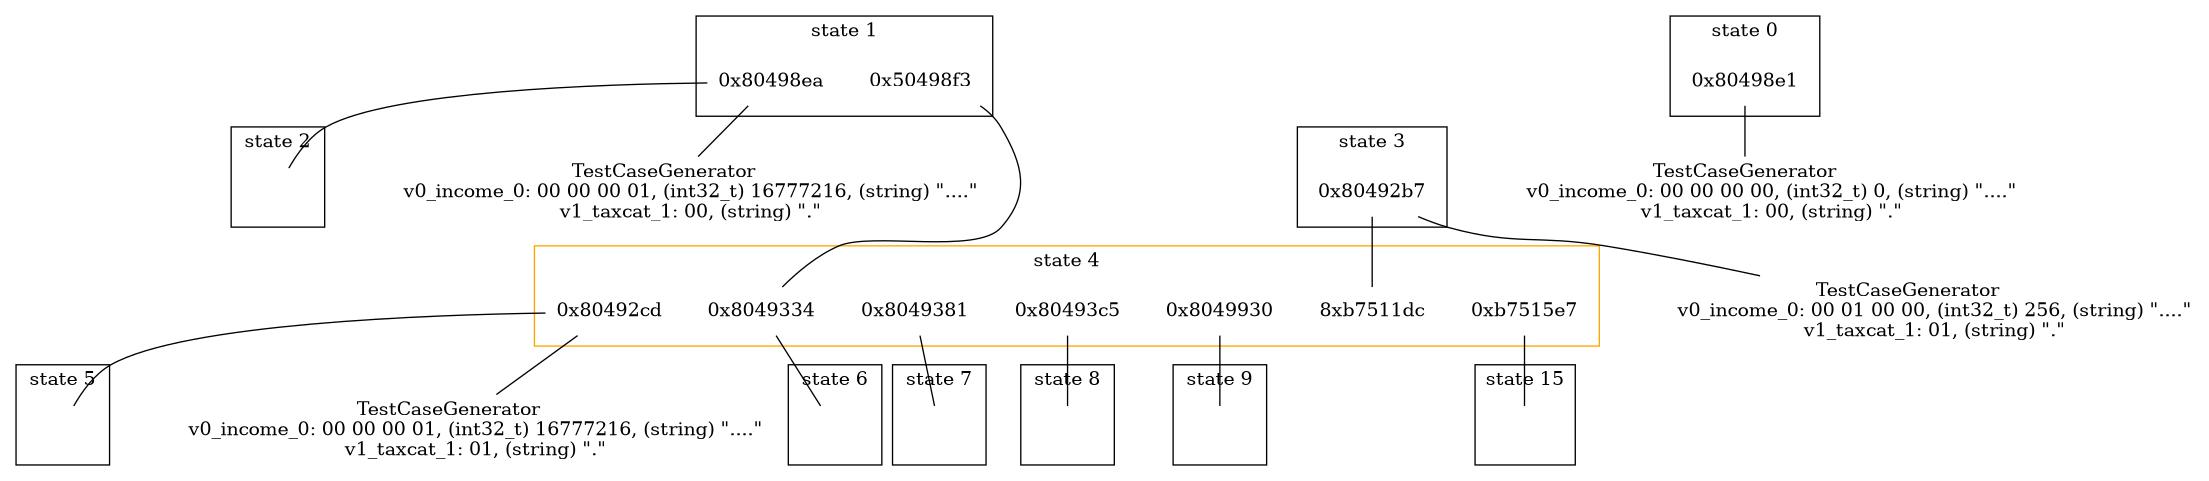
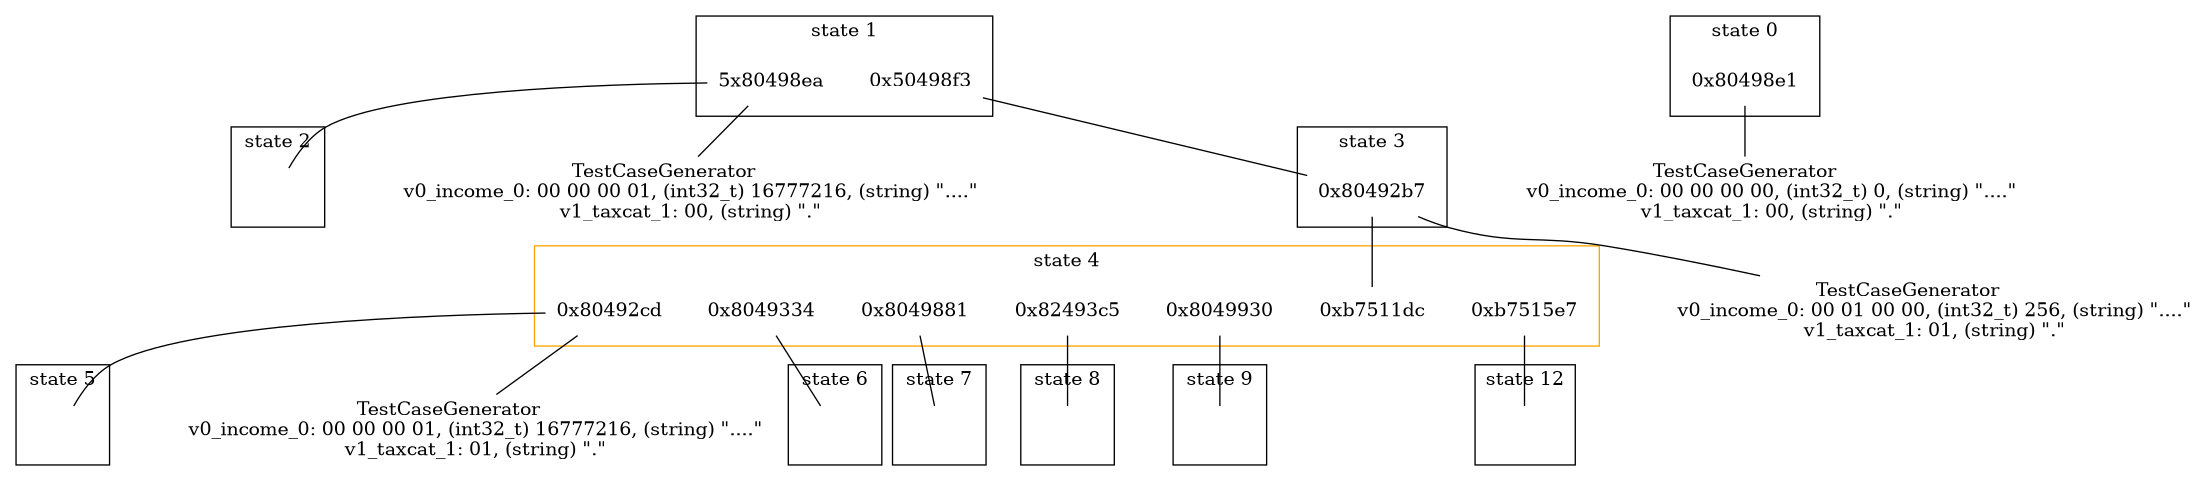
  digraph {
    compound=true
    shape=box
    node [shape=none]
    edge [arrowhead=none]
-   n1 [label="0x80498ea"]
+   n1 [label="5x80498ea"]
    n2 [label="0x50498f3"]
    n3 [label="0x80498e1"]
    n4 [label="0x80492b7"]
    n5 [label="0x80492cd"]
    n6 [label="0x8049334"]
-   n7 [label="0x8049381"]
-   n8 [label="0x80493c5"]
+   n7 [label="0x8049881"]
+   n8 [label="0x82493c5"]
    n9 [label="0x8049930"]
-   n10 [label="8xb7511dc"]
+   n10 [label="0xb7511dc"]
    n11 [label="0xb7515e7"]
    n12 [label=" "]
    n13 [label=" "]
    n14 [label=" "]
    n15 [label=" "]
    n16 [label=" "]
    n17 [label=" "]
    n18 [label=" "]
    n19 [label="TestCaseGenerator\n         v0_income_0: 00 00 00 01, (int32_t) 16777216, (string) \"....\"\n         v1_taxcat_1: 00, (string) \".\""]
    n20 [label="TestCaseGenerator\n         v0_income_0: 00 00 00 00, (int32_t) 0, (string) \"....\"\n         v1_taxcat_1: 00, (string) \".\""]
    n21 [label="TestCaseGenerator\n         v0_income_0: 00 01 00 00, (int32_t) 256, (string) \"....\"\n         v1_taxcat_1: 01, (string) \".\""]
    n22 [label="TestCaseGenerator\n         v0_income_0: 00 00 00 01, (int32_t) 16777216, (string) \"....\"\n         v1_taxcat_1: 01, (string) \".\""]
    subgraph cluster_1 {
      color=black
      label="state 1"
      n1
      n2
    }
    subgraph cluster_2 {
      color=black
      label="state 0"
      n3
    }
    subgraph cluster_3 {
      color=black
      label="state 3"
      n4
    }
    subgraph cluster_4 {
      color=orange
      label="state 4"
      n5
      n6
      n7
      n8
      n9
      n10
      n11
    }
    subgraph cluster_5 {
      color=black
      label="state 2"
      n12
    }
    subgraph cluster_6 {
      color=black
      label="state 5"
      n13
    }
    subgraph cluster_7 {
      color=black
      label="state 6"
      n14
    }
    subgraph cluster_8 {
      color=black
      label="state 7"
      n15
    }
    subgraph cluster_9 {
      color=black
      label="state 8"
      n16
    }
    subgraph cluster_10 {
      color=black
      label="state 9"
      n17
    }
    subgraph cluster_11 {
      color=black
-     label="state 15"
+     label="state 12"
      n18
    }
    n1 -> n12
    n1 -> n19
-   n2 -> n6
+   n2 -> n4
    n3 -> n20
    n4 -> n10
    n4 -> n21
    n5 -> n13
    n5 -> n22
    n6 -> n14
    n7 -> n15
    n8 -> n16
    n9 -> n17
    n11 -> n18
  }
